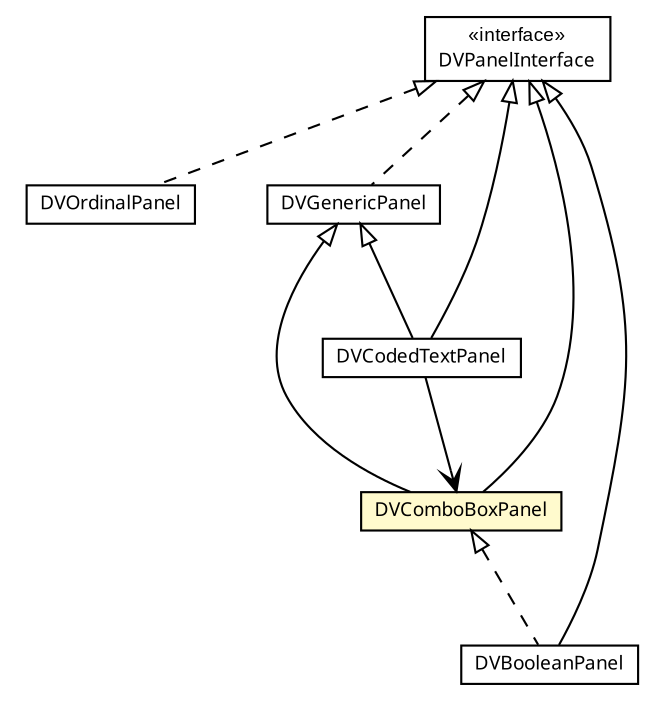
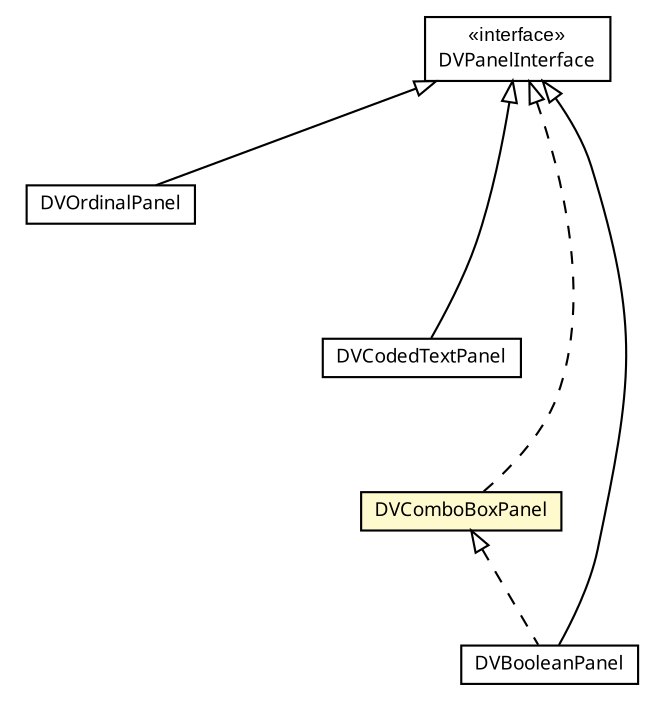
  digraph {
    fontname="Liberation Sans"
    nodesep=0.25
    ranksep=0.5
    node [fontcolor=black fontname="Liberation Sans" fontsize=9.0 shape=plaintext]
    edge [arrowtail=empty dir=back fontname="Liberation Sans" fontsize=10 headport=p labelfontname="Trebuchet MS" labelfontsize=10 style=dashed tailport=p]
    n1 [label=<<table title="se.cambio.cds.openehr.view.panels.DVPanelInterface" border="0" cellborder="1" cellspacing="0" cellpadding="2" port="p" href="./DVPanelInterface.html"> 		<tr><td><table border="0" cellspacing="0" cellpadding="1"> <tr><td align="center" balign="center"> &#171;interface&#187; </td></tr> <tr><td align="center" balign="center"><font face="Trebuchet MS"> DVPanelInterface </font></td></tr> 		</table></td></tr> 		</table>>]
    n2 [label=<<table title="se.cambio.cds.openehr.view.panels.DVOrdinalPanel" border="0" cellborder="1" cellspacing="0" cellpadding="2" port="p" href="./DVOrdinalPanel.html"> 		<tr><td><table border="0" cellspacing="0" cellpadding="1"> <tr><td align="center" balign="center"><font face="Trebuchet MS"> DVOrdinalPanel </font></td></tr> 		</table></td></tr> 		</table>>]
-   n3 [label=<<table title="se.cambio.cds.openehr.view.panels.DVGenericPanel" border="0" cellborder="1" cellspacing="0" cellpadding="2" port="p" href="./DVGenericPanel.html"> 		<tr><td><table border="0" cellspacing="0" cellpadding="1"> <tr><td align="center" balign="center"><font face="Trebuchet MS"> DVGenericPanel </font></td></tr> 		</table></td></tr> 		</table>>]
    n4 [label=<<table title="se.cambio.cds.openehr.view.panels.DVComboBoxPanel" border="0" cellborder="1" cellspacing="0" cellpadding="2" port="p" bgcolor="lemonChiffon" href="./DVComboBoxPanel.html"> 		<tr><td><table border="0" cellspacing="0" cellpadding="1"> <tr><td align="center" balign="center"><font face="Trebuchet MS"> DVComboBoxPanel </font></td></tr> 		</table></td></tr> 		</table>>]
    n5 [label=<<table title="se.cambio.cds.openehr.view.panels.DVCodedTextPanel" border="0" cellborder="1" cellspacing="0" cellpadding="2" port="p" href="./DVCodedTextPanel.html"> 		<tr><td><table border="0" cellspacing="0" cellpadding="1"> <tr><td align="center" balign="center"><font face="Trebuchet MS"> DVCodedTextPanel </font></td></tr> 		</table></td></tr> 		</table>>]
    n6 [label=<<table title="se.cambio.cds.openehr.view.panels.DVBooleanPanel" border="0" cellborder="1" cellspacing="0" cellpadding="2" port="p" href="./DVBooleanPanel.html"> 		<tr><td><table border="0" cellspacing="0" cellpadding="1"> <tr><td align="center" balign="center"><font face="Trebuchet MS"> DVBooleanPanel </font></td></tr> 		</table></td></tr> 		</table>>]
-   n1 -> n2
-   n1 -> n3
-   n1 -> n4 [style=solid]
+   n1 -> n2 [style=solid]
+   n1 -> n4
    n1 -> n5 [style=solid]
    n1 -> n6 [style=solid]
-   n3 -> n4 [style=""]
-   n3 -> n5 [style=""]
    n4 -> n6
-   n5 -> n4 [arrowhead=open color=black fontcolor=black fontsize=10.0 arrowtail="" dir="" style=""]
  }
